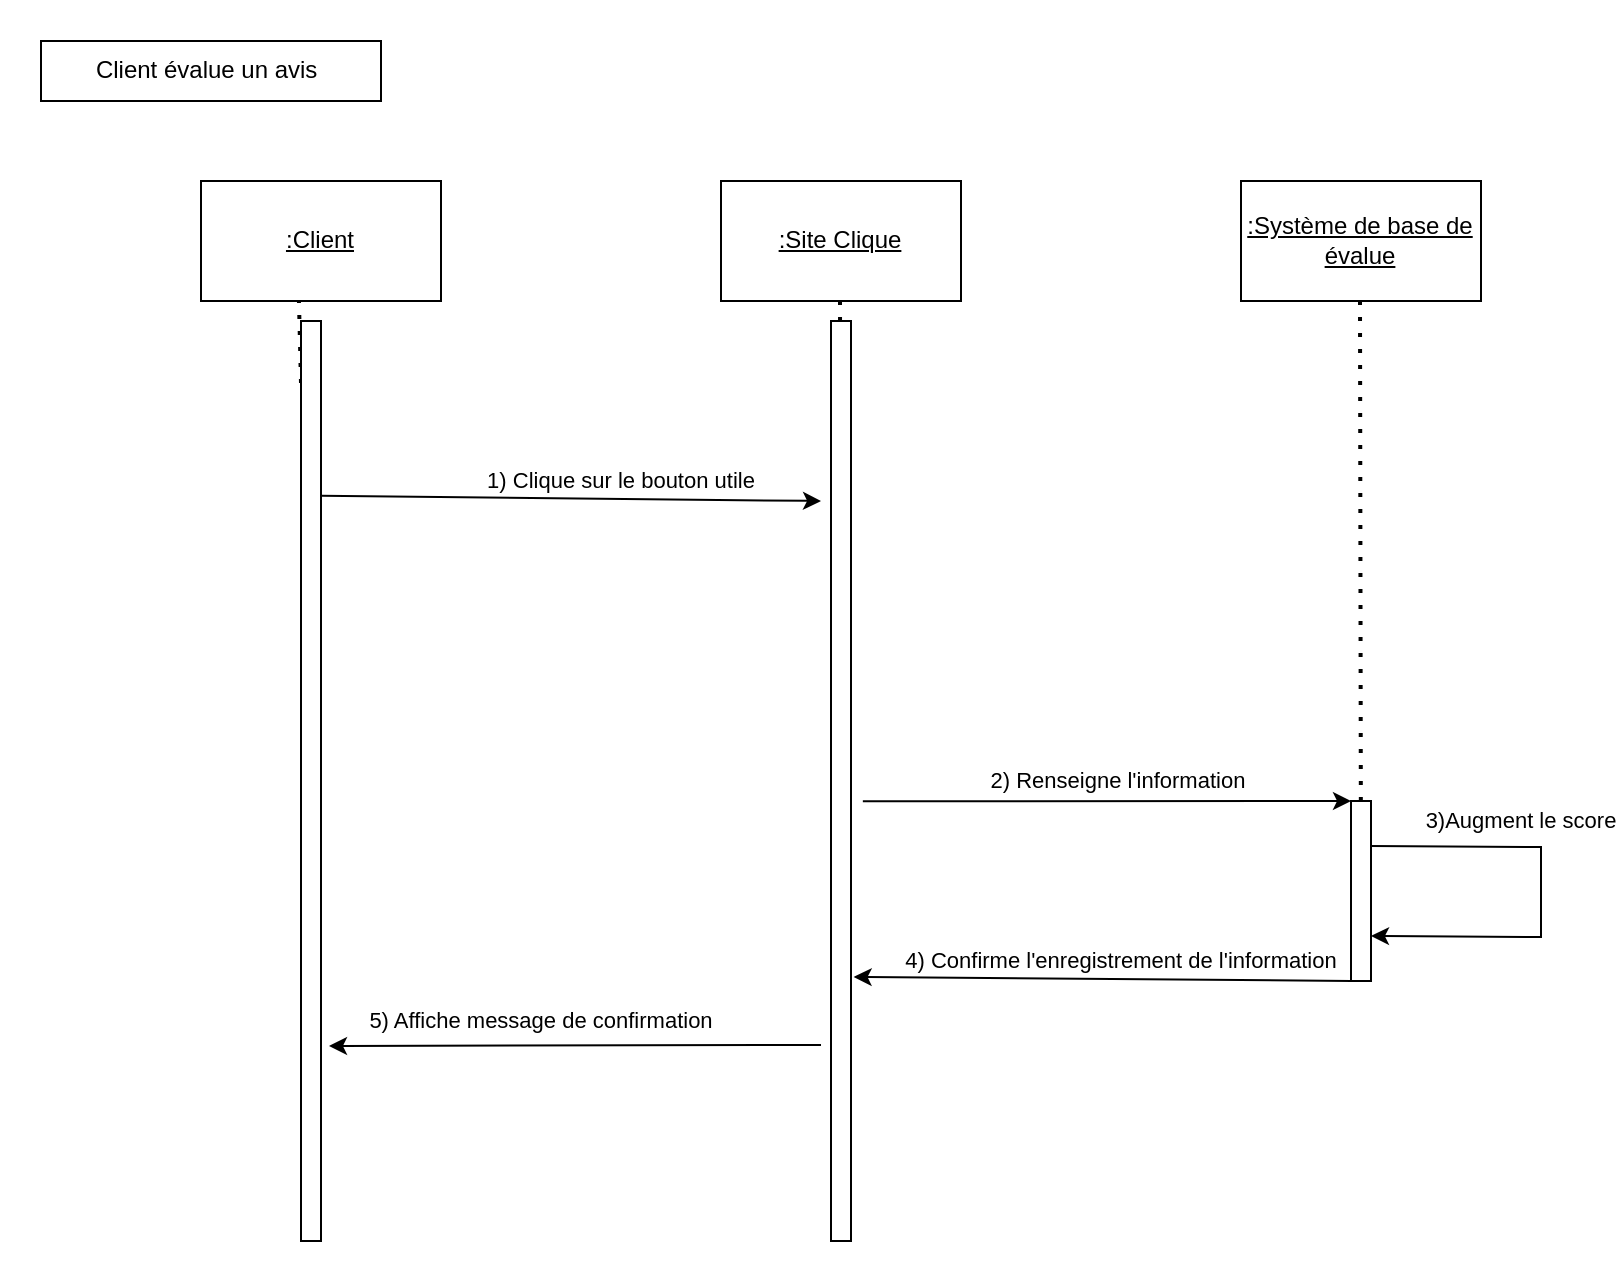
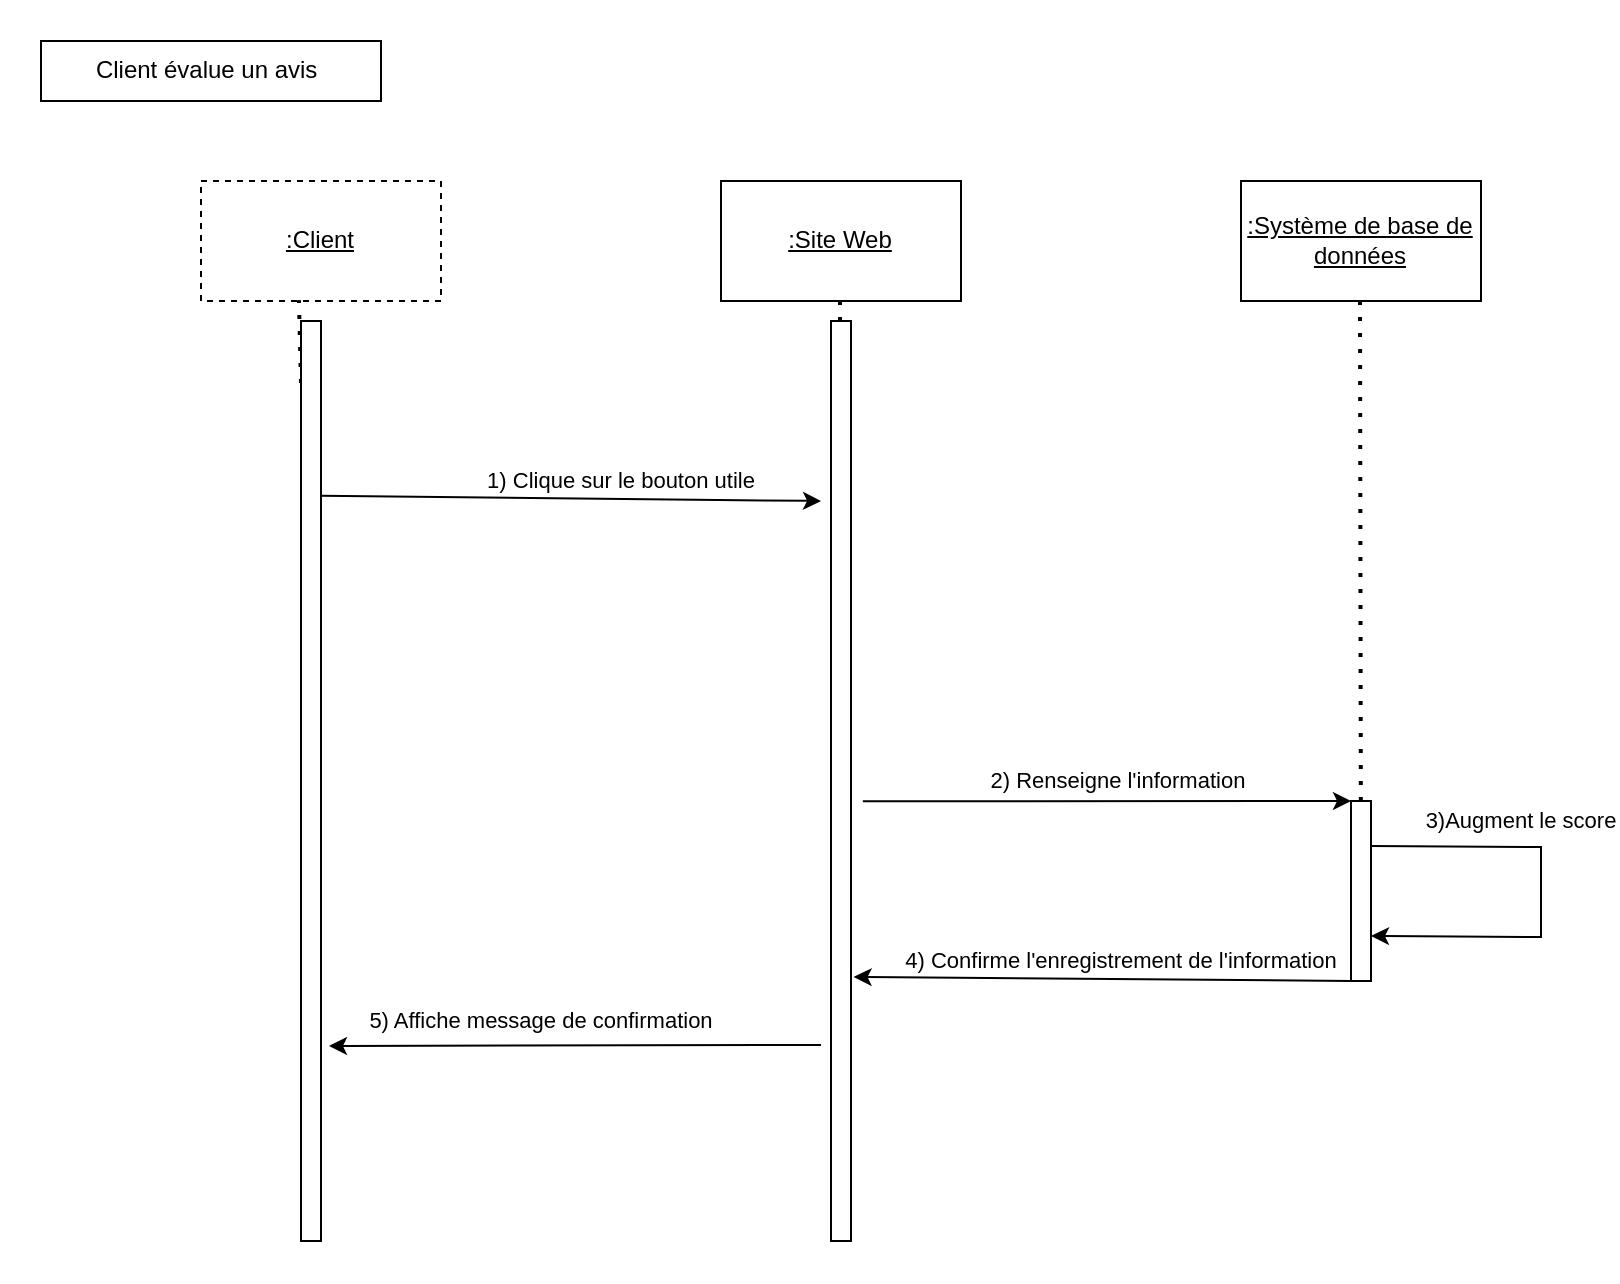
  <mxCell id="0" />
  <mxCell id="1" parent="0" />
- <mxCell id="2" value="&lt;u&gt;:Client&lt;/u&gt;" style="rounded=0;whiteSpace=wrap;html=1;" vertex="1" parent="1"><mxGeometry x="100" y="90" width="120" height="60" as="geometry" /></mxCell>
- <mxCell id="3" value="&lt;u&gt;:Site Clique&lt;/u&gt;" style="rounded=0;whiteSpace=wrap;html=1;" vertex="1" parent="1"><mxGeometry x="360" y="90" width="120" height="60" as="geometry" /></mxCell>
- <mxCell id="4" value="&lt;u&gt;:Système de base de évalue&lt;/u&gt;" style="rounded=0;whiteSpace=wrap;html=1;" vertex="1" parent="1"><mxGeometry x="620" y="90" width="120" height="60" as="geometry" /></mxCell>
+ <mxCell id="2" value="&lt;u&gt;:Client&lt;/u&gt;" style="rounded=0;whiteSpace=wrap;html=1;dashed=1;" vertex="1" parent="1"><mxGeometry x="100" y="90" width="120" height="60" as="geometry" /></mxCell>
+ <mxCell id="3" value="&lt;u&gt;:Site Web&lt;/u&gt;" style="rounded=0;whiteSpace=wrap;html=1;" vertex="1" parent="1"><mxGeometry x="360" y="90" width="120" height="60" as="geometry" /></mxCell>
+ <mxCell id="4" value="&lt;u&gt;:Système de base de données&lt;/u&gt;" style="rounded=0;whiteSpace=wrap;html=1;" vertex="1" parent="1"><mxGeometry x="620" y="90" width="120" height="60" as="geometry" /></mxCell>
  <mxCell id="5" value="Client évalue un avis&amp;nbsp;" style="whiteSpace=wrap;html=1;rounded=0;" vertex="1" parent="1"><mxGeometry x="20" y="20" width="170" height="30" as="geometry" /></mxCell>
  <mxCell id="6" value="" style="endArrow=none;dashed=1;html=1;dashPattern=1 3;strokeWidth=2;rounded=0;entryX=0.408;entryY=0.993;entryDx=0;entryDy=0;entryPerimeter=0;" edge="1" parent="1" source="9" target="2"><mxGeometry width="50" height="50" relative="1" as="geometry"><mxPoint x="150" y="691.429" as="sourcePoint" /><mxPoint x="470" y="280" as="targetPoint" /></mxGeometry></mxCell>
  <mxCell id="7" value="" style="endArrow=none;dashed=1;html=1;dashPattern=1 3;strokeWidth=2;rounded=0;entryX=0.408;entryY=0.993;entryDx=0;entryDy=0;entryPerimeter=0;" edge="1" parent="1" source="11"><mxGeometry width="50" height="50" relative="1" as="geometry"><mxPoint x="420.5" y="691.429" as="sourcePoint" /><mxPoint x="419.5" y="150" as="targetPoint" /></mxGeometry></mxCell>
  <mxCell id="8" value="" style="endArrow=none;dashed=1;html=1;dashPattern=1 3;strokeWidth=2;rounded=0;entryX=0.408;entryY=0.993;entryDx=0;entryDy=0;entryPerimeter=0;" edge="1" parent="1" source="12"><mxGeometry width="50" height="50" relative="1" as="geometry"><mxPoint x="680.5" y="691.429" as="sourcePoint" /><mxPoint x="679.5" y="150" as="targetPoint" /></mxGeometry></mxCell>
  <mxCell id="9" value="" style="rounded=0;whiteSpace=wrap;html=1;" vertex="1" parent="1"><mxGeometry x="150" y="160" width="10" height="460" as="geometry" /></mxCell>
  <mxCell id="10" value="1) Clique sur le bouton utile" style="endArrow=classic;html=1;rounded=0;exitX=0.971;exitY=0.19;exitDx=0;exitDy=0;exitPerimeter=0;" edge="1" parent="1" source="9"><mxGeometry x="0.2" y="9" width="50" height="50" relative="1" as="geometry"><mxPoint x="420" y="310" as="sourcePoint" /><mxPoint x="410" y="250" as="targetPoint" /><mxPoint as="offset" /></mxGeometry></mxCell>
  <mxCell id="11" value="" style="rounded=0;whiteSpace=wrap;html=1;" vertex="1" parent="1"><mxGeometry x="415" y="160" width="10" height="460" as="geometry" /></mxCell>
  <mxCell id="12" value="" style="rounded=0;whiteSpace=wrap;html=1;" vertex="1" parent="1"><mxGeometry x="675" y="400" width="10" height="90" as="geometry" /></mxCell>
  <mxCell id="13" value="2) Renseigne l'information&amp;nbsp;" style="endArrow=classic;html=1;rounded=0;entryX=0;entryY=0;entryDx=0;entryDy=0;exitX=1.592;exitY=0.522;exitDx=0;exitDy=0;exitPerimeter=0;" edge="1" parent="1" source="11" target="12"><mxGeometry x="0.057" y="10" width="50" height="50" relative="1" as="geometry"><mxPoint x="430" y="400" as="sourcePoint" /><mxPoint x="500" y="350" as="targetPoint" /><mxPoint as="offset" /></mxGeometry></mxCell>
  <mxCell id="14" value="4) Confirme l'enregistrement de l'information" style="endArrow=classic;html=1;rounded=0;entryX=1.131;entryY=0.713;entryDx=0;entryDy=0;entryPerimeter=0;exitX=0;exitY=1;exitDx=0;exitDy=0;" edge="1" parent="1" source="12" target="11"><mxGeometry x="-0.075" y="-9" width="50" height="50" relative="1" as="geometry"><mxPoint x="450" y="400" as="sourcePoint" /><mxPoint x="500" y="350" as="targetPoint" /><mxPoint as="offset" /></mxGeometry></mxCell>
  <mxCell id="15" value="5) Affiche message de confirmation" style="endArrow=classic;html=1;rounded=0;entryX=1.4;entryY=0.788;entryDx=0;entryDy=0;entryPerimeter=0;" edge="1" parent="1" target="9"><mxGeometry x="0.138" y="-12" width="50" height="50" relative="1" as="geometry"><mxPoint x="410" y="522" as="sourcePoint" /><mxPoint x="436" y="498" as="targetPoint" /><mxPoint as="offset" /></mxGeometry></mxCell>
  <mxCell id="16" value="3)Augment le score" style="endArrow=classic;html=1;rounded=0;entryX=1;entryY=0.75;entryDx=0;entryDy=0;exitX=1;exitY=0.25;exitDx=0;exitDy=0;" edge="1" parent="1" source="12" target="12"><mxGeometry x="-0.303" y="13" width="50" height="50" relative="1" as="geometry"><mxPoint x="380" y="350" as="sourcePoint" /><mxPoint x="430" y="300" as="targetPoint" /><Array as="points"><mxPoint x="770" y="423" /><mxPoint x="770" y="440" /><mxPoint x="770" y="460" /><mxPoint x="770" y="468" /></Array><mxPoint as="offset" /></mxGeometry></mxCell>
